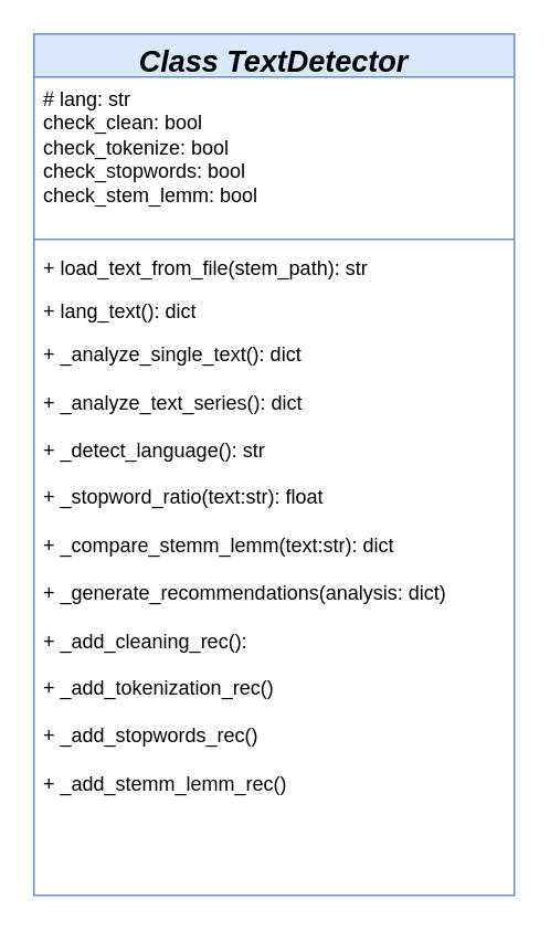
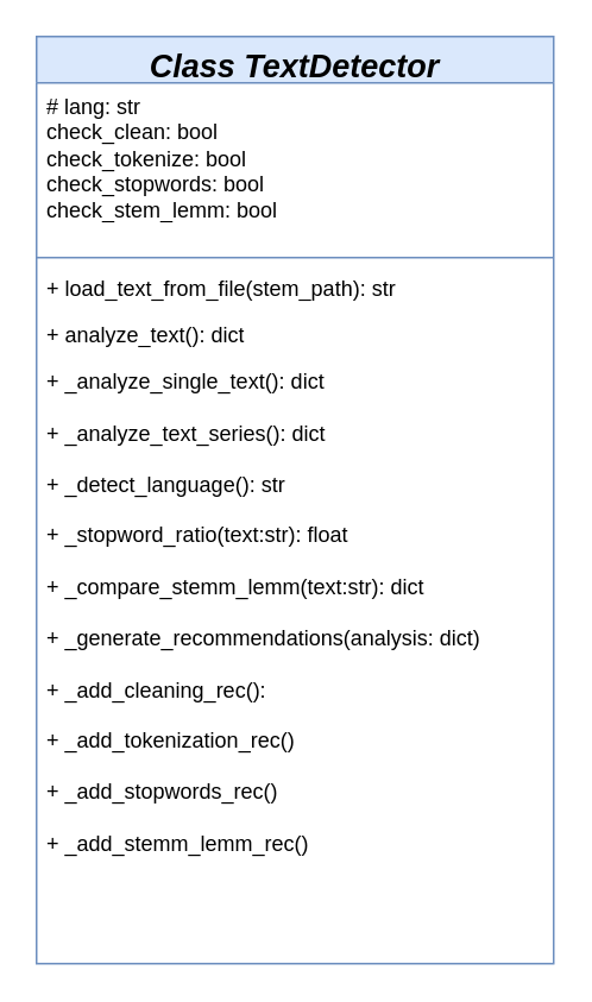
  <mxCell id="0" />
  <mxCell id="1" parent="0" />
  <mxCell id="2" value="&lt;font style=&quot;font-size: 18px;&quot;&gt;&lt;i&gt;Class TextDetector&lt;/i&gt;&lt;/font&gt;" style="swimlane;fontStyle=1;align=center;verticalAlign=top;childLayout=stackLayout;horizontal=1;startSize=26;horizontalStack=0;resizeParent=1;resizeParentMax=0;resizeLast=0;collapsible=1;marginBottom=0;whiteSpace=wrap;html=1;fillColor=#dae8fc;strokeColor=#6c8ebf;" vertex="1" parent="1"><mxGeometry x="20" y="20" width="290" height="520" as="geometry" /></mxCell>
  <mxCell id="3" value="# lang: str&lt;div&gt;check_clean: bool&lt;/div&gt;&lt;div&gt;check_tokenize: bool&lt;/div&gt;&lt;div&gt;check_stopwords: bool&lt;/div&gt;&lt;div&gt;check_stem_lemm: bool&lt;/div&gt;" style="text;strokeColor=none;fillColor=none;align=left;verticalAlign=top;spacingLeft=4;spacingRight=4;overflow=hidden;rotatable=0;points=[[0,0.5],[1,0.5]];portConstraint=eastwest;whiteSpace=wrap;html=1;" vertex="1" parent="2"><mxGeometry y="26" width="290" height="94" as="geometry" /></mxCell>
  <mxCell id="4" value="" style="line;strokeWidth=1;fillColor=none;align=left;verticalAlign=middle;spacingTop=-1;spacingLeft=3;spacingRight=3;rotatable=0;labelPosition=right;points=[];portConstraint=eastwest;strokeColor=inherit;" vertex="1" parent="2"><mxGeometry y="120" width="290" height="8" as="geometry" /></mxCell>
  <mxCell id="5" value="+ load_text_from_file(stem_path): str" style="text;strokeColor=none;fillColor=none;align=left;verticalAlign=top;spacingLeft=4;spacingRight=4;overflow=hidden;rotatable=0;points=[[0,0.5],[1,0.5]];portConstraint=eastwest;whiteSpace=wrap;html=1;" vertex="1" parent="2"><mxGeometry y="128" width="290" height="26" as="geometry" /></mxCell>
- <mxCell id="6" value="+ lang_text(): dict" style="text;strokeColor=none;fillColor=none;align=left;verticalAlign=top;spacingLeft=4;spacingRight=4;overflow=hidden;rotatable=0;points=[[0,0.5],[1,0.5]];portConstraint=eastwest;whiteSpace=wrap;html=1;" vertex="1" parent="2"><mxGeometry y="154" width="290" height="26" as="geometry" /></mxCell>
+ <mxCell id="6" value="+ analyze_text(): dict" style="text;strokeColor=none;fillColor=none;align=left;verticalAlign=top;spacingLeft=4;spacingRight=4;overflow=hidden;rotatable=0;points=[[0,0.5],[1,0.5]];portConstraint=eastwest;whiteSpace=wrap;html=1;" vertex="1" parent="2"><mxGeometry y="154" width="290" height="26" as="geometry" /></mxCell>
  <mxCell id="7" value="+ _analyze_single_text(): dict&lt;div&gt;&lt;br&gt;&lt;/div&gt;&lt;div&gt;+ _analyze_text_series(): dict&lt;/div&gt;&lt;div&gt;&lt;br&gt;&lt;/div&gt;&lt;div&gt;+ _detect_language(): str&lt;/div&gt;&lt;div&gt;&lt;br&gt;&lt;/div&gt;&lt;div&gt;+ _stopword_ratio(text:str): float&lt;/div&gt;&lt;div&gt;&lt;br&gt;&lt;/div&gt;&lt;div&gt;+ _compare_stemm_lemm(text:str): dict&lt;/div&gt;&lt;div&gt;&lt;br&gt;&lt;/div&gt;&lt;div&gt;+ _generate_recommendations(analysis: dict)&lt;/div&gt;&lt;div&gt;&lt;br&gt;&lt;/div&gt;&lt;div&gt;+ _add_cleaning_rec():&lt;/div&gt;&lt;div&gt;&lt;br&gt;&lt;/div&gt;&lt;div&gt;+ _add_tokenization_rec()&lt;/div&gt;&lt;div&gt;&lt;br&gt;&lt;/div&gt;&lt;div&gt;+ _add_stopwords_rec()&lt;/div&gt;&lt;div&gt;&lt;br&gt;&lt;/div&gt;&lt;div&gt;+ _add_stemm_lemm_rec()&lt;/div&gt;&lt;div&gt;&lt;br&gt;&lt;/div&gt;&lt;div&gt;&lt;br&gt;&lt;div&gt;&lt;br&gt;&lt;div&gt;&lt;br&gt;&lt;/div&gt;&lt;/div&gt;&lt;/div&gt;" style="text;strokeColor=none;fillColor=none;align=left;verticalAlign=top;spacingLeft=4;spacingRight=4;overflow=hidden;rotatable=0;points=[[0,0.5],[1,0.5]];portConstraint=eastwest;whiteSpace=wrap;html=1;" vertex="1" parent="2"><mxGeometry y="180" width="290" height="340" as="geometry" /></mxCell>
